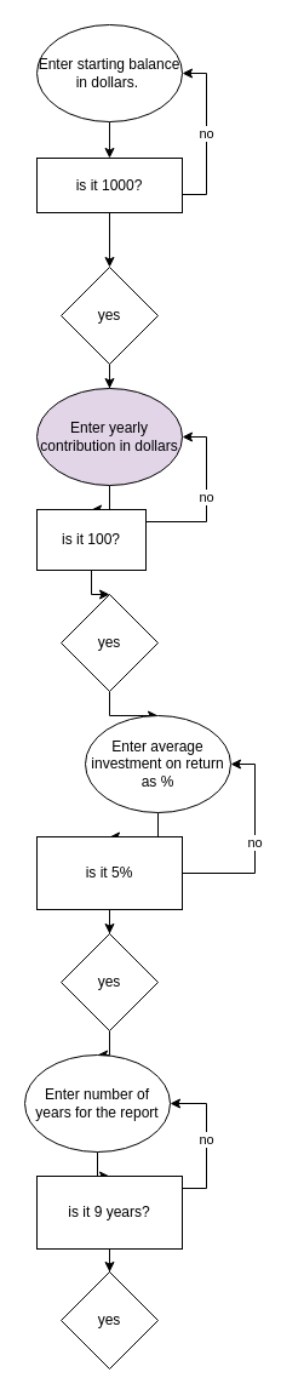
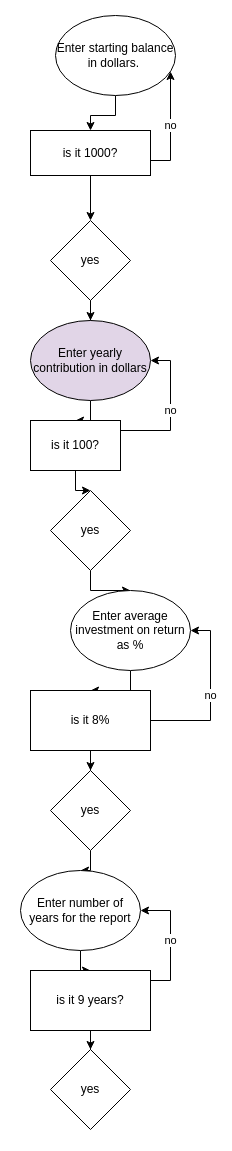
  <mxCell id="0" />
  <mxCell id="1" parent="0" />
  <mxCell id="2" value="" style="edgeStyle=orthogonalEdgeStyle;rounded=0;orthogonalLoop=1;jettySize=auto;html=1;" parent="1" source="3" target="6" edge="1"><mxGeometry relative="1" as="geometry" /></mxCell>
- <mxCell id="3" value="Enter starting balance in dollars.&amp;nbsp;" style="ellipse;whiteSpace=wrap;html=1;" parent="1" vertex="1"><mxGeometry x="30" y="20" width="120" height="80" as="geometry" /></mxCell>
+ <mxCell id="3" value="Enter starting balance in dollars.&amp;nbsp;" style="ellipse;whiteSpace=wrap;html=1;" parent="1" vertex="1"><mxGeometry x="55" y="15" width="120" height="80" as="geometry" /></mxCell>
  <mxCell id="4" value="" style="edgeStyle=orthogonalEdgeStyle;rounded=0;orthogonalLoop=1;jettySize=auto;html=1;" parent="1" source="6" target="8" edge="1"><mxGeometry relative="1" as="geometry" /></mxCell>
  <mxCell id="5" value="no" style="edgeStyle=orthogonalEdgeStyle;rounded=0;orthogonalLoop=1;jettySize=auto;html=1;" parent="1" source="6" target="3" edge="1"><mxGeometry relative="1" as="geometry"><mxPoint x="160" y="110" as="targetPoint" /><Array as="points"><mxPoint x="170" y="160" /><mxPoint x="170" y="60" /></Array></mxGeometry></mxCell>
  <mxCell id="6" value="is it 1000?" style="whiteSpace=wrap;html=1;" parent="1" vertex="1"><mxGeometry x="30" y="130" width="120" height="45" as="geometry" /></mxCell>
  <mxCell id="7" value="" style="edgeStyle=orthogonalEdgeStyle;rounded=0;orthogonalLoop=1;jettySize=auto;html=1;" parent="1" source="8" target="10" edge="1"><mxGeometry relative="1" as="geometry" /></mxCell>
  <mxCell id="8" value="yes" style="rhombus;whiteSpace=wrap;html=1;" parent="1" vertex="1"><mxGeometry x="50" y="220" width="80" height="80" as="geometry" /></mxCell>
  <mxCell id="9" value="" style="edgeStyle=orthogonalEdgeStyle;rounded=0;orthogonalLoop=1;jettySize=auto;html=1;" parent="1" source="10" target="13" edge="1"><mxGeometry relative="1" as="geometry" /></mxCell>
  <mxCell id="10" value="Enter yearly contribution in dollars" style="ellipse;whiteSpace=wrap;html=1;fillColor=#e1d5e7;" parent="1" vertex="1"><mxGeometry x="30" y="320" width="120" height="80" as="geometry" /></mxCell>
  <mxCell id="11" value="" style="edgeStyle=orthogonalEdgeStyle;rounded=0;orthogonalLoop=1;jettySize=auto;html=1;" parent="1" source="13" target="15" edge="1"><mxGeometry relative="1" as="geometry" /></mxCell>
  <mxCell id="12" value="no" style="edgeStyle=orthogonalEdgeStyle;rounded=0;orthogonalLoop=1;jettySize=auto;html=1;entryX=1;entryY=0.5;entryDx=0;entryDy=0;" parent="1" source="13" target="10" edge="1"><mxGeometry relative="1" as="geometry"><mxPoint x="240" y="445" as="targetPoint" /><Array as="points"><mxPoint x="170" y="430" /><mxPoint x="170" y="360" /></Array></mxGeometry></mxCell>
  <mxCell id="13" value="is it 100?" style="whiteSpace=wrap;html=1;" parent="1" vertex="1"><mxGeometry x="30" y="420" width="90" height="50" as="geometry" /></mxCell>
  <mxCell id="14" value="" style="edgeStyle=orthogonalEdgeStyle;rounded=0;orthogonalLoop=1;jettySize=auto;html=1;" parent="1" source="15" target="17" edge="1"><mxGeometry relative="1" as="geometry" /></mxCell>
  <mxCell id="15" value="yes" style="rhombus;whiteSpace=wrap;html=1;" parent="1" vertex="1"><mxGeometry x="50" y="490" width="80" height="80" as="geometry" /></mxCell>
  <mxCell id="16" value="" style="edgeStyle=orthogonalEdgeStyle;rounded=0;orthogonalLoop=1;jettySize=auto;html=1;" parent="1" source="17" target="20" edge="1"><mxGeometry relative="1" as="geometry" /></mxCell>
  <mxCell id="17" value="Enter average investment on return as %" style="ellipse;whiteSpace=wrap;html=1;" parent="1" vertex="1"><mxGeometry x="70" y="590" width="120" height="80" as="geometry" /></mxCell>
  <mxCell id="18" value="no" style="edgeStyle=orthogonalEdgeStyle;rounded=0;orthogonalLoop=1;jettySize=auto;html=1;" parent="1" source="20" target="17" edge="1"><mxGeometry relative="1" as="geometry"><mxPoint x="180" y="670" as="targetPoint" /><Array as="points"><mxPoint x="210" y="720" /><mxPoint x="210" y="630" /></Array></mxGeometry></mxCell>
  <mxCell id="19" value="" style="edgeStyle=orthogonalEdgeStyle;rounded=0;orthogonalLoop=1;jettySize=auto;html=1;" parent="1" source="20" target="22" edge="1"><mxGeometry relative="1" as="geometry" /></mxCell>
- <mxCell id="20" value="is it 5%" style="whiteSpace=wrap;html=1;" parent="1" vertex="1"><mxGeometry x="30" y="690" width="120" height="60" as="geometry" /></mxCell>
+ <mxCell id="20" value="is it 8%" style="whiteSpace=wrap;html=1;" parent="1" vertex="1"><mxGeometry x="30" y="690" width="120" height="60" as="geometry" /></mxCell>
  <mxCell id="21" value="" style="edgeStyle=orthogonalEdgeStyle;rounded=0;orthogonalLoop=1;jettySize=auto;html=1;" parent="1" source="22" target="24" edge="1"><mxGeometry relative="1" as="geometry" /></mxCell>
  <mxCell id="22" value="yes" style="rhombus;whiteSpace=wrap;html=1;" parent="1" vertex="1"><mxGeometry x="50" y="770" width="80" height="80" as="geometry" /></mxCell>
  <mxCell id="23" value="" style="edgeStyle=orthogonalEdgeStyle;rounded=0;orthogonalLoop=1;jettySize=auto;html=1;" parent="1" source="24" target="27" edge="1"><mxGeometry relative="1" as="geometry" /></mxCell>
  <mxCell id="24" value="Enter number of years for the report" style="ellipse;whiteSpace=wrap;html=1;" parent="1" vertex="1"><mxGeometry x="20" y="870" width="120" height="80" as="geometry" /></mxCell>
  <mxCell id="25" value="" style="edgeStyle=orthogonalEdgeStyle;rounded=0;orthogonalLoop=1;jettySize=auto;html=1;" parent="1" source="27" target="28" edge="1"><mxGeometry relative="1" as="geometry" /></mxCell>
  <mxCell id="26" value="no" style="edgeStyle=orthogonalEdgeStyle;rounded=0;orthogonalLoop=1;jettySize=auto;html=1;entryX=1;entryY=0.5;entryDx=0;entryDy=0;" parent="1" source="27" target="24" edge="1"><mxGeometry relative="1" as="geometry"><mxPoint x="190" y="910" as="targetPoint" /><Array as="points"><mxPoint x="170" y="980" /><mxPoint x="170" y="910" /></Array></mxGeometry></mxCell>
  <mxCell id="27" value="is it 9 years?" style="whiteSpace=wrap;html=1;" parent="1" vertex="1"><mxGeometry x="30" y="970" width="120" height="60" as="geometry" /></mxCell>
  <mxCell id="28" value="yes" style="rhombus;whiteSpace=wrap;html=1;" parent="1" vertex="1"><mxGeometry x="50" y="1049" width="80" height="80" as="geometry" /></mxCell>
